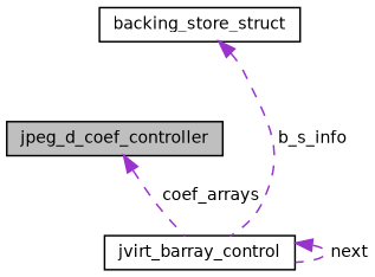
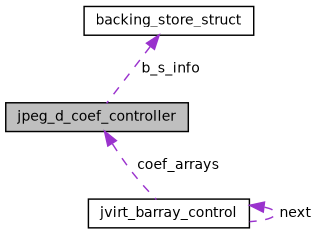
  digraph {
    node [color=black fillcolor=white fontname=Helvetica fontsize=10 shape=record style=filled]
    edge [color=darkorchid3 dir=back fontname=Helvetica fontsize=10 labelfontname=Helvetica labelfontsize=10 style=dashed]
    n1 [fillcolor=grey75 fontcolor=black height=0.2 label=jpeg_d_coef_controller width=0.4]
    n2 [height=0.2 label=jvirt_barray_control width=0.4]
    n3 [height=0.2 label=backing_store_struct width=0.4]
    n1 -> n2 [label=" coef_arrays"]
    n2 -> n2 [label=" next"]
-   n3 -> n2 [label=" b_s_info"]
+   n3 -> n1 [label=" b_s_info"]
  }
